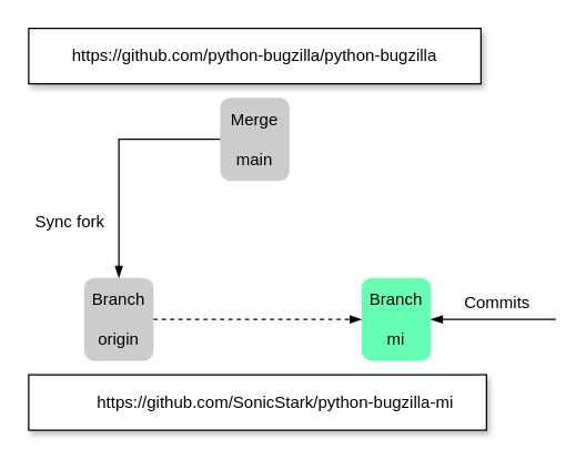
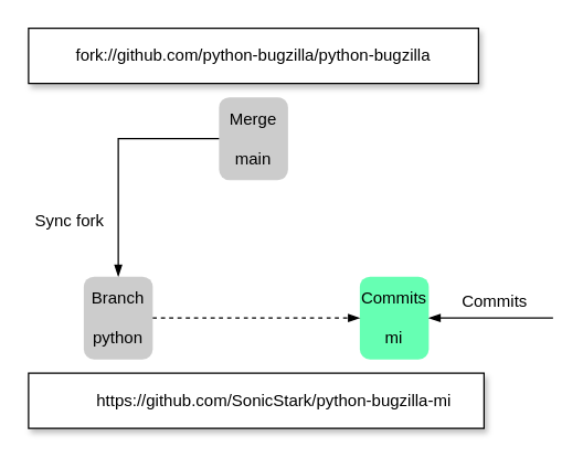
  <mxCell id="0" />
  <mxCell id="1" parent="0" />
  <mxCell id="2" value="" style="rounded=0;whiteSpace=wrap;html=1;shadow=1;" vertex="1" parent="1"><mxGeometry x="20" y="20" width="326" height="40" as="geometry" /></mxCell>
- <mxCell id="3" value="https://github.com/python-bugzilla/python-bugzilla" style="text;html=1;strokeColor=none;fillColor=none;align=center;verticalAlign=middle;whiteSpace=wrap;rounded=0;" vertex="1" parent="1"><mxGeometry x="48" y="25" width="270" height="30" as="geometry" /></mxCell>
+ <mxCell id="3" value="fork://github.com/python-bugzilla/python-bugzilla" style="text;html=1;strokeColor=none;fillColor=none;align=center;verticalAlign=middle;whiteSpace=wrap;rounded=0;" vertex="1" parent="1"><mxGeometry x="48" y="25" width="270" height="30" as="geometry" /></mxCell>
  <mxCell id="4" value="" style="rounded=1;whiteSpace=wrap;html=1;strokeColor=none;fillColor=#CCCCCC;" vertex="1" parent="1"><mxGeometry x="158" y="70" width="50" height="60" as="geometry" /></mxCell>
  <mxCell id="5" style="edgeStyle=orthogonalEdgeStyle;orthogonalLoop=1;jettySize=auto;html=1;entryX=0.5;entryY=0;entryDx=0;entryDy=0;endArrow=blockThin;endFill=1;rounded=0;" edge="1" parent="1" source="6" target="9"><mxGeometry relative="1" as="geometry" /></mxCell>
  <mxCell id="6" value="Merge&lt;br&gt;&lt;br&gt;main" style="text;html=1;strokeColor=none;fillColor=none;align=center;verticalAlign=middle;whiteSpace=wrap;rounded=0;" vertex="1" parent="1"><mxGeometry x="158" y="77.5" width="50" height="45" as="geometry" /></mxCell>
  <mxCell id="7" value="" style="rounded=0;whiteSpace=wrap;html=1;shadow=1;" vertex="1" parent="1"><mxGeometry x="20" y="270" width="330" height="40" as="geometry" /></mxCell>
  <mxCell id="8" value="https://github.com/SonicStark/python-bugzilla-mi" style="text;html=1;strokeColor=none;fillColor=none;align=center;verticalAlign=middle;whiteSpace=wrap;rounded=0;" vertex="1" parent="1"><mxGeometry x="63" y="275" width="270" height="30" as="geometry" /></mxCell>
  <mxCell id="9" value="" style="rounded=1;whiteSpace=wrap;html=1;strokeColor=none;fillColor=#CCCCCC;" vertex="1" parent="1"><mxGeometry x="60" y="200" width="50" height="60" as="geometry" /></mxCell>
  <mxCell id="10" value="" style="rounded=1;whiteSpace=wrap;html=1;fillColor=#66FFB3;strokeColor=none;" vertex="1" parent="1"><mxGeometry x="260" y="200" width="50" height="60" as="geometry" /></mxCell>
  <mxCell id="11" style="edgeStyle=orthogonalEdgeStyle;curved=1;orthogonalLoop=1;jettySize=auto;html=1;entryX=0;entryY=0.5;entryDx=0;entryDy=0;endArrow=blockThin;endFill=1;dashed=1;" edge="1" parent="1" source="12" target="13"><mxGeometry relative="1" as="geometry" /></mxCell>
- <mxCell id="12" value="Branch&lt;br&gt;&lt;br&gt;origin" style="text;html=1;strokeColor=none;fillColor=none;align=center;verticalAlign=middle;whiteSpace=wrap;rounded=0;" vertex="1" parent="1"><mxGeometry x="60" y="207.5" width="50" height="45" as="geometry" /></mxCell>
- <mxCell id="13" value="Branch&lt;br&gt;&lt;br&gt;mi" style="text;html=1;strokeColor=none;fillColor=none;align=center;verticalAlign=middle;whiteSpace=wrap;rounded=0;" vertex="1" parent="1"><mxGeometry x="260" y="207.5" width="50" height="45" as="geometry" /></mxCell>
+ <mxCell id="12" value="Branch&lt;br&gt;&lt;br&gt;python" style="text;html=1;strokeColor=none;fillColor=none;align=center;verticalAlign=middle;whiteSpace=wrap;rounded=0;" vertex="1" parent="1"><mxGeometry x="60" y="207.5" width="50" height="45" as="geometry" /></mxCell>
+ <mxCell id="13" value="Commits&lt;br&gt;&lt;br&gt;mi" style="text;html=1;strokeColor=none;fillColor=none;align=center;verticalAlign=middle;whiteSpace=wrap;rounded=0;" vertex="1" parent="1"><mxGeometry x="260" y="207.5" width="50" height="45" as="geometry" /></mxCell>
  <mxCell id="14" value="Sync fork" style="text;html=1;strokeColor=none;fillColor=none;align=center;verticalAlign=middle;whiteSpace=wrap;rounded=0;" vertex="1" parent="1"><mxGeometry x="20" y="150" width="60" height="20" as="geometry" /></mxCell>
  <mxCell id="15" value="" style="endArrow=blockThin;html=1;rounded=0;entryX=1;entryY=0.5;entryDx=0;entryDy=0;endFill=1;" edge="1" parent="1" target="13"><mxGeometry width="50" height="50" relative="1" as="geometry"><mxPoint x="400" y="230" as="sourcePoint" /><mxPoint x="270" y="200" as="targetPoint" /></mxGeometry></mxCell>
  <mxCell id="16" value="Commits" style="text;html=1;strokeColor=none;fillColor=none;align=center;verticalAlign=middle;whiteSpace=wrap;rounded=0;" vertex="1" parent="1"><mxGeometry x="318" y="207.5" width="80" height="20" as="geometry" /></mxCell>
